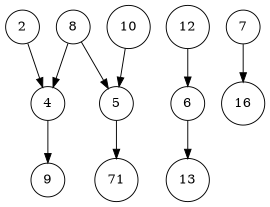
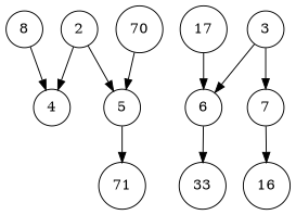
  digraph {
    node [shape=circle]
    2
    4
    5
+   3
    6
    7
-   9
    n8 [label=71]
-   13
+   13 [label=33]
    n10 [label=16]
    8
-   10
-   12
+   10 [label=70]
+   12 [label=17]
    2 -> 4
-   8 -> 5
-   4 -> 9
+   2 -> 5
    5 -> n8
+   3 -> 6
+   3 -> 7
    6 -> 13
    7 -> n10
    8 -> 4
    10 -> 5
    12 -> 6
  }
